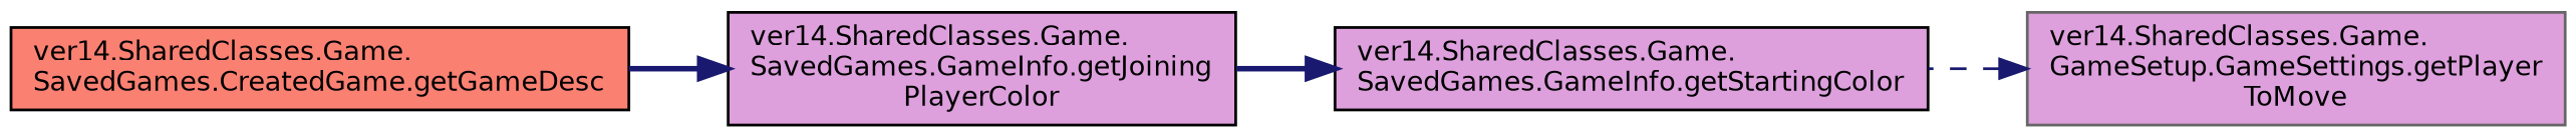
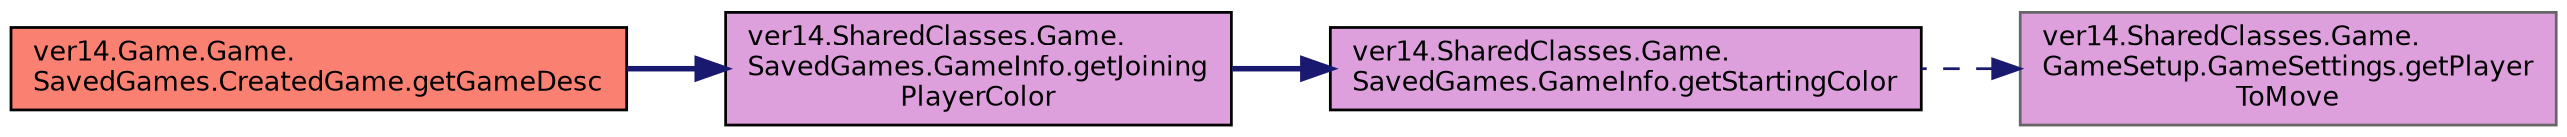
  digraph {
    rankdir=RL
    node [color=black fillcolor=plum fontname=Helvetica fontsize=10 shape=record style=filled]
    edge [color=midnightblue dir=back fontname=Helvetica fontsize=10 labelfontname=Helvetica labelfontsize=10 style=bold]
    n1 [color=gray40 fontcolor=black height=0.2 label="ver14.SharedClasses.Game.\lGameSetup.GameSettings.getPlayer\lToMove" width=0.4]
    n2 [height=0.2 label="ver14.SharedClasses.Game.\lSavedGames.GameInfo.getStartingColor" width=0.4]
    n3 [height=0.2 label="ver14.SharedClasses.Game.\lSavedGames.GameInfo.getJoining\lPlayerColor" width=0.4]
-   n4 [fillcolor=salmon height=0.2 label="ver14.SharedClasses.Game.\lSavedGames.CreatedGame.getGameDesc" width=0.4]
+   n4 [fillcolor=salmon height=0.2 label="ver14.Game.Game.\lSavedGames.CreatedGame.getGameDesc" width=0.4]
    n1 -> n2 [style=dashed]
    n2 -> n3
    n3 -> n4
  }
